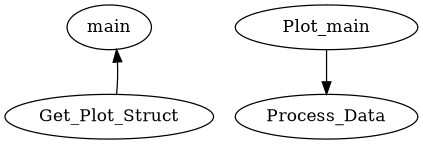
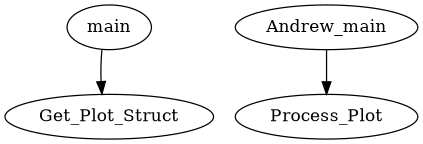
  digraph {
    main
    Get_Plot_Struct
-   Andrew_main [label=Plot_main]
-   Process_Data
-   Get_Plot_Struct -> main
+   Andrew_main
+   Process_Data [label=Process_Plot]
+   main -> Get_Plot_Struct
    Andrew_main -> Process_Data
  }
